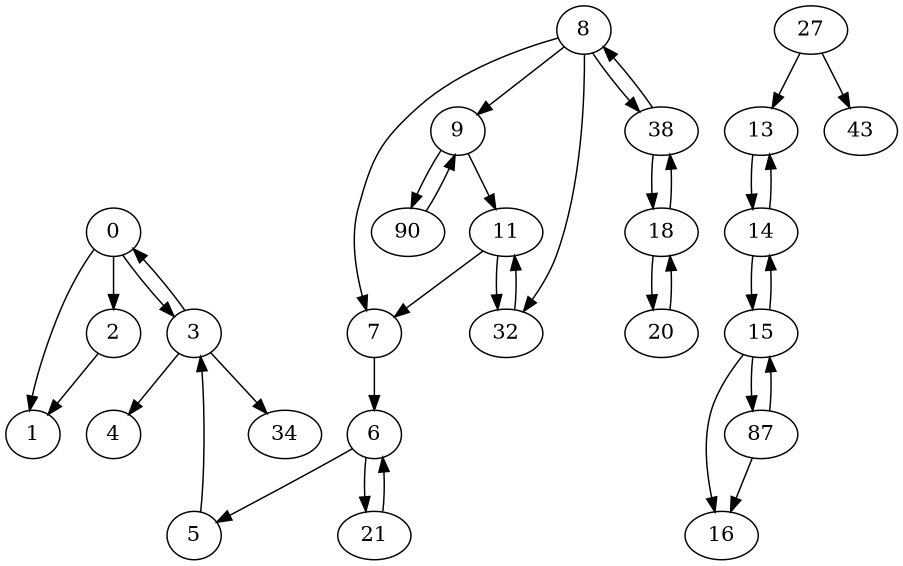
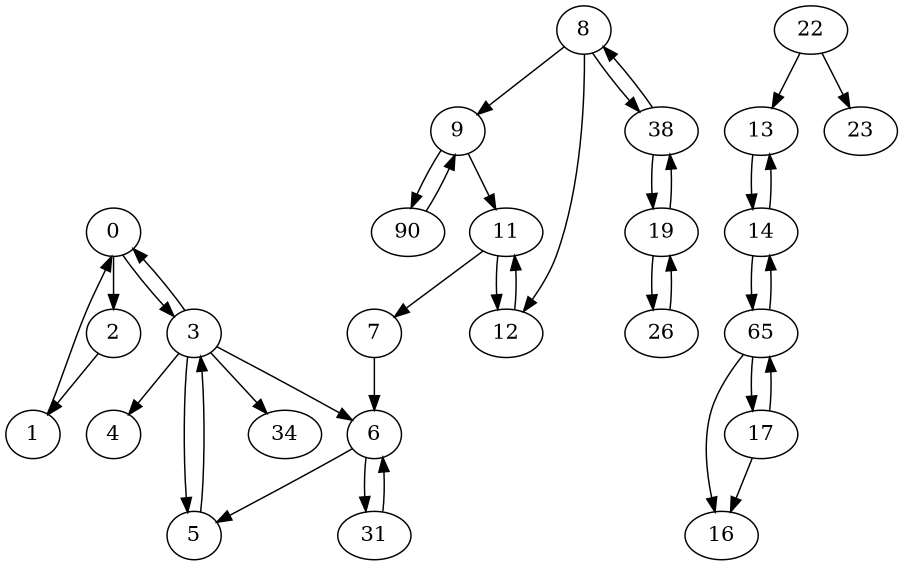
  digraph {
    0 [height=0.12 width=0.12]
    1 [height=0.12 width=0.12]
    2 [height=0.12 width=0.12]
    3 [height=0.12 width=0.12]
    4 [height=0.12 width=0.12]
    5 [height=0.12 width=0.12]
    6 [height=0.12 width=0.12]
    n8 [height=0.12 label=34 width=0.12]
-   21 [height=0.12 width=0.12]
+   21 [height=0.12 width=0.12 label=31]
    7 [height=0.12 width=0.12]
    8 [height=0.12 width=0.12]
    9 [height=0.12 width=0.12]
-   12 [height=0.12 width=0.12 label=32]
+   12 [height=0.12 width=0.12]
    n14 [height=0.12 label=38 width=0.12]
    n15 [height=0.12 label=90 width=0.12]
    11 [height=0.12 width=0.12]
-   19 [height=0.12 width=0.12 label=18]
-   20 [height=0.12 width=0.12]
+   19 [height=0.12 width=0.12]
+   20 [height=0.12 width=0.12 label=26]
    13 [height=0.12 width=0.12]
    14 [height=0.12 width=0.12]
-   15 [height=0.12 width=0.12]
+   15 [height=0.12 width=0.12 label=65]
    16 [height=0.12 width=0.12]
-   17 [height=0.12 width=0.12 label=87]
-   22 [height=0.12 width=0.12 label=27]
-   23 [height=0.12 width=0.12 label=43]
-   0 -> 1
+   17 [height=0.12 width=0.12]
+   22 [height=0.12 width=0.12]
+   23 [height=0.12 width=0.12]
+   1 -> 0
    0 -> 2
    0 -> 3
    2 -> 1
    3 -> 0
    3 -> 4
+   3 -> 5
+   3 -> 6
    3 -> n8
    5 -> 3
    6 -> 5
    6 -> 21
    21 -> 6
    7 -> 6
-   8 -> 7
    8 -> 9
    8 -> 12
    8 -> n14
    9 -> n15
    9 -> 11
    12 -> 11
    n14 -> 8
    n14 -> 19
    n15 -> 9
    11 -> 7
    11 -> 12
    19 -> n14
    19 -> 20
    20 -> 19
    13 -> 14
    14 -> 13
    14 -> 15
    15 -> 14
    15 -> 16
    15 -> 17
    17 -> 15
    17 -> 16
    22 -> 13
    22 -> 23
  }
